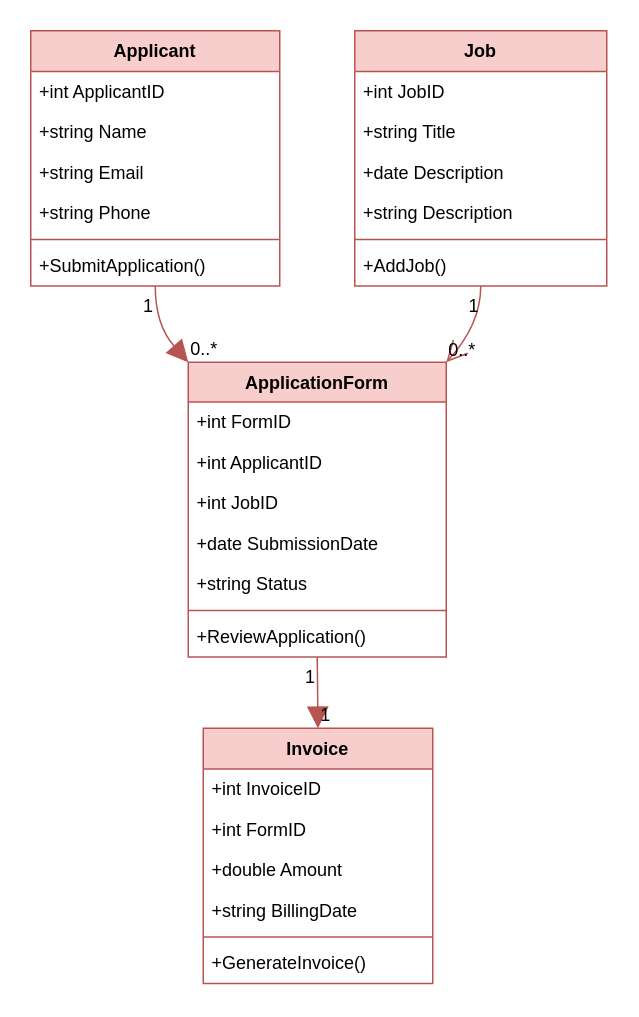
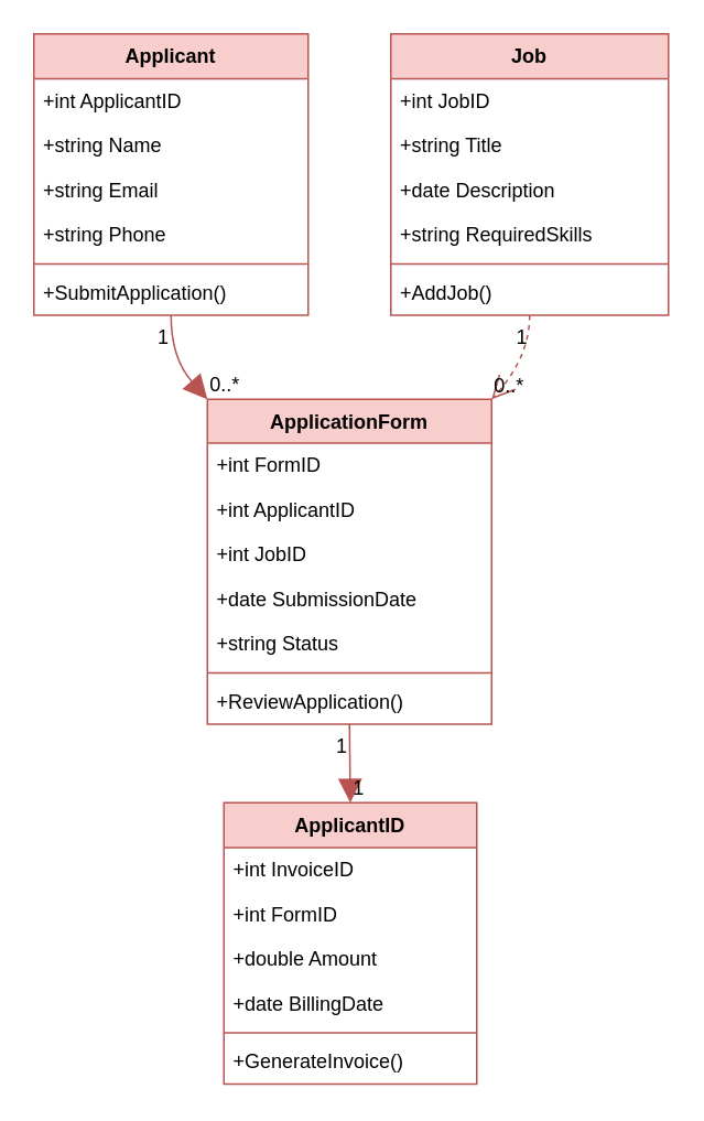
  <mxCell id="0" />
  <mxCell id="1" parent="0" />
  <mxCell id="2" value="Applicant" style="swimlane;fontStyle=1;align=center;verticalAlign=top;childLayout=stackLayout;horizontal=1;startSize=27.167;horizontalStack=0;resizeParent=1;resizeParentMax=0;resizeLast=0;collapsible=0;marginBottom=0;fillColor=#f8cecc;strokeColor=#b85450;" vertex="1" parent="1"><mxGeometry x="20" y="20" width="166" height="170.167" as="geometry" /></mxCell>
  <mxCell id="3" value="+int ApplicantID" style="text;strokeColor=none;fillColor=none;align=left;verticalAlign=top;spacingLeft=4;spacingRight=4;overflow=hidden;rotatable=0;points=[[0,0.5],[1,0.5]];portConstraint=eastwest;" vertex="1" parent="2"><mxGeometry y="27.167" width="166" height="27" as="geometry" /></mxCell>
  <mxCell id="4" value="+string Name" style="text;strokeColor=none;fillColor=none;align=left;verticalAlign=top;spacingLeft=4;spacingRight=4;overflow=hidden;rotatable=0;points=[[0,0.5],[1,0.5]];portConstraint=eastwest;" vertex="1" parent="2"><mxGeometry y="54.167" width="166" height="27" as="geometry" /></mxCell>
  <mxCell id="5" value="+string Email" style="text;strokeColor=none;fillColor=none;align=left;verticalAlign=top;spacingLeft=4;spacingRight=4;overflow=hidden;rotatable=0;points=[[0,0.5],[1,0.5]];portConstraint=eastwest;" vertex="1" parent="2"><mxGeometry y="81.167" width="166" height="27" as="geometry" /></mxCell>
  <mxCell id="6" value="+string Phone" style="text;strokeColor=none;fillColor=none;align=left;verticalAlign=top;spacingLeft=4;spacingRight=4;overflow=hidden;rotatable=0;points=[[0,0.5],[1,0.5]];portConstraint=eastwest;" vertex="1" parent="2"><mxGeometry y="108.167" width="166" height="27" as="geometry" /></mxCell>
  <mxCell id="7" style="line;strokeWidth=1;fillColor=none;align=left;verticalAlign=middle;spacingTop=-1;spacingLeft=3;spacingRight=3;rotatable=0;labelPosition=right;points=[];portConstraint=eastwest;strokeColor=inherit;" vertex="1" parent="2"><mxGeometry y="135.167" width="166" height="8" as="geometry" /></mxCell>
  <mxCell id="8" value="+SubmitApplication()" style="text;strokeColor=none;fillColor=none;align=left;verticalAlign=top;spacingLeft=4;spacingRight=4;overflow=hidden;rotatable=0;points=[[0,0.5],[1,0.5]];portConstraint=eastwest;" vertex="1" parent="2"><mxGeometry y="143.167" width="166" height="27" as="geometry" /></mxCell>
  <mxCell id="9" value="Job" style="swimlane;fontStyle=1;align=center;verticalAlign=top;childLayout=stackLayout;horizontal=1;startSize=27.167;horizontalStack=0;resizeParent=1;resizeParentMax=0;resizeLast=0;collapsible=0;marginBottom=0;fillColor=#f8cecc;strokeColor=#b85450;" vertex="1" parent="1"><mxGeometry x="236" y="20" width="168" height="170.167" as="geometry" /></mxCell>
  <mxCell id="10" value="+int JobID" style="text;strokeColor=none;fillColor=none;align=left;verticalAlign=top;spacingLeft=4;spacingRight=4;overflow=hidden;rotatable=0;points=[[0,0.5],[1,0.5]];portConstraint=eastwest;" vertex="1" parent="9"><mxGeometry y="27.167" width="168" height="27" as="geometry" /></mxCell>
  <mxCell id="11" value="+string Title" style="text;strokeColor=none;fillColor=none;align=left;verticalAlign=top;spacingLeft=4;spacingRight=4;overflow=hidden;rotatable=0;points=[[0,0.5],[1,0.5]];portConstraint=eastwest;" vertex="1" parent="9"><mxGeometry y="54.167" width="168" height="27" as="geometry" /></mxCell>
  <mxCell id="12" value="+date Description" style="text;strokeColor=none;fillColor=none;align=left;verticalAlign=top;spacingLeft=4;spacingRight=4;overflow=hidden;rotatable=0;points=[[0,0.5],[1,0.5]];portConstraint=eastwest;" vertex="1" parent="9"><mxGeometry y="81.167" width="168" height="27" as="geometry" /></mxCell>
- <mxCell id="13" value="+string Description" style="text;strokeColor=none;fillColor=none;align=left;verticalAlign=top;spacingLeft=4;spacingRight=4;overflow=hidden;rotatable=0;points=[[0,0.5],[1,0.5]];portConstraint=eastwest;" vertex="1" parent="9"><mxGeometry y="108.167" width="168" height="27" as="geometry" /></mxCell>
+ <mxCell id="13" value="+string RequiredSkills" style="text;strokeColor=none;fillColor=none;align=left;verticalAlign=top;spacingLeft=4;spacingRight=4;overflow=hidden;rotatable=0;points=[[0,0.5],[1,0.5]];portConstraint=eastwest;" vertex="1" parent="9"><mxGeometry y="108.167" width="168" height="27" as="geometry" /></mxCell>
  <mxCell id="14" style="line;strokeWidth=1;fillColor=none;align=left;verticalAlign=middle;spacingTop=-1;spacingLeft=3;spacingRight=3;rotatable=0;labelPosition=right;points=[];portConstraint=eastwest;strokeColor=inherit;" vertex="1" parent="9"><mxGeometry y="135.167" width="168" height="8" as="geometry" /></mxCell>
  <mxCell id="15" value="+AddJob()" style="text;strokeColor=none;fillColor=none;align=left;verticalAlign=top;spacingLeft=4;spacingRight=4;overflow=hidden;rotatable=0;points=[[0,0.5],[1,0.5]];portConstraint=eastwest;" vertex="1" parent="9"><mxGeometry y="143.167" width="168" height="27" as="geometry" /></mxCell>
  <mxCell id="16" value="ApplicationForm" style="swimlane;fontStyle=1;align=center;verticalAlign=top;childLayout=stackLayout;horizontal=1;startSize=26.524;horizontalStack=0;resizeParent=1;resizeParentMax=0;resizeLast=0;collapsible=0;marginBottom=0;fillColor=#f8cecc;strokeColor=#b85450;" vertex="1" parent="1"><mxGeometry x="125" y="241" width="172" height="196.524" as="geometry" /></mxCell>
  <mxCell id="17" value="+int FormID" style="text;strokeColor=none;fillColor=none;align=left;verticalAlign=top;spacingLeft=4;spacingRight=4;overflow=hidden;rotatable=0;points=[[0,0.5],[1,0.5]];portConstraint=eastwest;" vertex="1" parent="16"><mxGeometry y="26.524" width="172" height="27" as="geometry" /></mxCell>
  <mxCell id="18" value="+int ApplicantID" style="text;strokeColor=none;fillColor=none;align=left;verticalAlign=top;spacingLeft=4;spacingRight=4;overflow=hidden;rotatable=0;points=[[0,0.5],[1,0.5]];portConstraint=eastwest;" vertex="1" parent="16"><mxGeometry y="53.524" width="172" height="27" as="geometry" /></mxCell>
  <mxCell id="19" value="+int JobID" style="text;strokeColor=none;fillColor=none;align=left;verticalAlign=top;spacingLeft=4;spacingRight=4;overflow=hidden;rotatable=0;points=[[0,0.5],[1,0.5]];portConstraint=eastwest;" vertex="1" parent="16"><mxGeometry y="80.524" width="172" height="27" as="geometry" /></mxCell>
  <mxCell id="20" value="+date SubmissionDate" style="text;strokeColor=none;fillColor=none;align=left;verticalAlign=top;spacingLeft=4;spacingRight=4;overflow=hidden;rotatable=0;points=[[0,0.5],[1,0.5]];portConstraint=eastwest;" vertex="1" parent="16"><mxGeometry y="107.524" width="172" height="27" as="geometry" /></mxCell>
  <mxCell id="21" value="+string Status" style="text;strokeColor=none;fillColor=none;align=left;verticalAlign=top;spacingLeft=4;spacingRight=4;overflow=hidden;rotatable=0;points=[[0,0.5],[1,0.5]];portConstraint=eastwest;" vertex="1" parent="16"><mxGeometry y="134.524" width="172" height="27" as="geometry" /></mxCell>
  <mxCell id="22" style="line;strokeWidth=1;fillColor=none;align=left;verticalAlign=middle;spacingTop=-1;spacingLeft=3;spacingRight=3;rotatable=0;labelPosition=right;points=[];portConstraint=eastwest;strokeColor=inherit;" vertex="1" parent="16"><mxGeometry y="161.524" width="172" height="8" as="geometry" /></mxCell>
  <mxCell id="23" value="+ReviewApplication()" style="text;strokeColor=none;fillColor=none;align=left;verticalAlign=top;spacingLeft=4;spacingRight=4;overflow=hidden;rotatable=0;points=[[0,0.5],[1,0.5]];portConstraint=eastwest;" vertex="1" parent="16"><mxGeometry y="169.524" width="172" height="27" as="geometry" /></mxCell>
- <mxCell id="24" value="Invoice" style="swimlane;fontStyle=1;align=center;verticalAlign=top;childLayout=stackLayout;horizontal=1;startSize=27.167;horizontalStack=0;resizeParent=1;resizeParentMax=0;resizeLast=0;collapsible=0;marginBottom=0;fillColor=#f8cecc;strokeColor=#b85450;" vertex="1" parent="1"><mxGeometry x="135" y="485" width="153" height="170.167" as="geometry" /></mxCell>
+ <mxCell id="24" value="ApplicantID" style="swimlane;fontStyle=1;align=center;verticalAlign=top;childLayout=stackLayout;horizontal=1;startSize=27.167;horizontalStack=0;resizeParent=1;resizeParentMax=0;resizeLast=0;collapsible=0;marginBottom=0;fillColor=#f8cecc;strokeColor=#b85450;" vertex="1" parent="1"><mxGeometry x="135" y="485" width="153" height="170.167" as="geometry" /></mxCell>
  <mxCell id="25" value="+int InvoiceID" style="text;strokeColor=none;fillColor=none;align=left;verticalAlign=top;spacingLeft=4;spacingRight=4;overflow=hidden;rotatable=0;points=[[0,0.5],[1,0.5]];portConstraint=eastwest;" vertex="1" parent="24"><mxGeometry y="27.167" width="153" height="27" as="geometry" /></mxCell>
  <mxCell id="26" value="+int FormID" style="text;strokeColor=none;fillColor=none;align=left;verticalAlign=top;spacingLeft=4;spacingRight=4;overflow=hidden;rotatable=0;points=[[0,0.5],[1,0.5]];portConstraint=eastwest;" vertex="1" parent="24"><mxGeometry y="54.167" width="153" height="27" as="geometry" /></mxCell>
  <mxCell id="27" value="+double Amount" style="text;strokeColor=none;fillColor=none;align=left;verticalAlign=top;spacingLeft=4;spacingRight=4;overflow=hidden;rotatable=0;points=[[0,0.5],[1,0.5]];portConstraint=eastwest;" vertex="1" parent="24"><mxGeometry y="81.167" width="153" height="27" as="geometry" /></mxCell>
- <mxCell id="28" value="+string BillingDate" style="text;strokeColor=none;fillColor=none;align=left;verticalAlign=top;spacingLeft=4;spacingRight=4;overflow=hidden;rotatable=0;points=[[0,0.5],[1,0.5]];portConstraint=eastwest;" vertex="1" parent="24"><mxGeometry y="108.167" width="153" height="27" as="geometry" /></mxCell>
+ <mxCell id="28" value="+date BillingDate" style="text;strokeColor=none;fillColor=none;align=left;verticalAlign=top;spacingLeft=4;spacingRight=4;overflow=hidden;rotatable=0;points=[[0,0.5],[1,0.5]];portConstraint=eastwest;" vertex="1" parent="24"><mxGeometry y="108.167" width="153" height="27" as="geometry" /></mxCell>
  <mxCell id="29" style="line;strokeWidth=1;fillColor=none;align=left;verticalAlign=middle;spacingTop=-1;spacingLeft=3;spacingRight=3;rotatable=0;labelPosition=right;points=[];portConstraint=eastwest;strokeColor=inherit;" vertex="1" parent="24"><mxGeometry y="135.167" width="153" height="8" as="geometry" /></mxCell>
  <mxCell id="30" value="+GenerateInvoice()" style="text;strokeColor=none;fillColor=none;align=left;verticalAlign=top;spacingLeft=4;spacingRight=4;overflow=hidden;rotatable=0;points=[[0,0.5],[1,0.5]];portConstraint=eastwest;" vertex="1" parent="24"><mxGeometry y="143.167" width="153" height="27" as="geometry" /></mxCell>
  <mxCell id="31" value="" style="curved=1;startArrow=none;endArrow=block;endSize=12;exitX=0.5;exitY=1;entryX=0;entryY=0;rounded=0;fillColor=#f8cecc;strokeColor=#b85450;" edge="1" parent="1" source="2" target="16"><mxGeometry relative="1" as="geometry"><Array as="points"><mxPoint x="103" y="216" /></Array></mxGeometry></mxCell>
  <mxCell id="32" value="1" style="edgeLabel;resizable=0;labelBackgroundColor=none;fontSize=12;align=right;verticalAlign=top;" vertex="1" parent="31"><mxGeometry x="-1" relative="1" as="geometry" /></mxCell>
  <mxCell id="33" value="0..*" style="edgeLabel;resizable=0;labelBackgroundColor=none;fontSize=12;align=left;verticalAlign=bottom;" vertex="1" parent="31"><mxGeometry x="1" relative="1" as="geometry" /></mxCell>
- <mxCell id="34" value="" style="curved=1;startArrow=none;endArrow=open;endSize=12;exitX=0.5;exitY=1;entryX=1;entryY=0;rounded=0;fillColor=#f8cecc;strokeColor=#b85450;" edge="1" parent="1" source="9" target="16"><mxGeometry relative="1" as="geometry"><Array as="points"><mxPoint x="320" y="216" /></Array></mxGeometry></mxCell>
+ <mxCell id="34" value="" style="curved=1;startArrow=none;endArrow=open;endSize=12;exitX=0.5;exitY=1;entryX=1;entryY=0;rounded=0;fillColor=#f8cecc;strokeColor=#b85450;dashed=1;" edge="1" parent="1" source="9" target="16"><mxGeometry relative="1" as="geometry"><Array as="points"><mxPoint x="320" y="216" /></Array></mxGeometry></mxCell>
  <mxCell id="35" value="1" style="edgeLabel;resizable=0;labelBackgroundColor=none;fontSize=12;align=right;verticalAlign=top;" vertex="1" parent="34"><mxGeometry x="-1" relative="1" as="geometry" /></mxCell>
  <mxCell id="36" value="0..*" style="edgeLabel;resizable=0;labelBackgroundColor=none;fontSize=12;align=left;verticalAlign=bottom;" vertex="1" parent="34"><mxGeometry x="1" relative="1" as="geometry" /></mxCell>
  <mxCell id="37" value="" style="curved=1;startArrow=none;endArrow=block;endSize=12;exitX=0.5;exitY=1;entryX=0.5;entryY=0;rounded=0;fillColor=#f8cecc;strokeColor=#b85450;" edge="1" parent="1" source="16" target="24"><mxGeometry relative="1" as="geometry"><Array as="points" /></mxGeometry></mxCell>
  <mxCell id="38" value="1" style="edgeLabel;resizable=0;labelBackgroundColor=none;fontSize=12;align=right;verticalAlign=top;" vertex="1" parent="37"><mxGeometry x="-1" relative="1" as="geometry" /></mxCell>
  <mxCell id="39" value="1" style="edgeLabel;resizable=0;labelBackgroundColor=none;fontSize=12;align=left;verticalAlign=bottom;" vertex="1" parent="37"><mxGeometry x="1" relative="1" as="geometry" /></mxCell>
